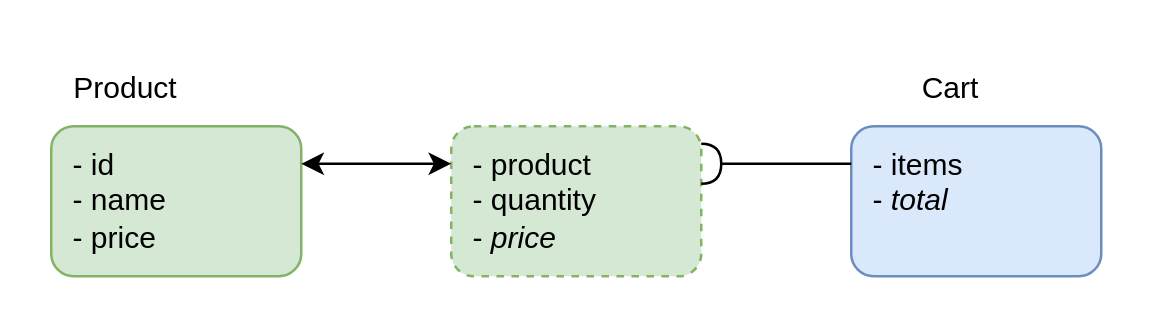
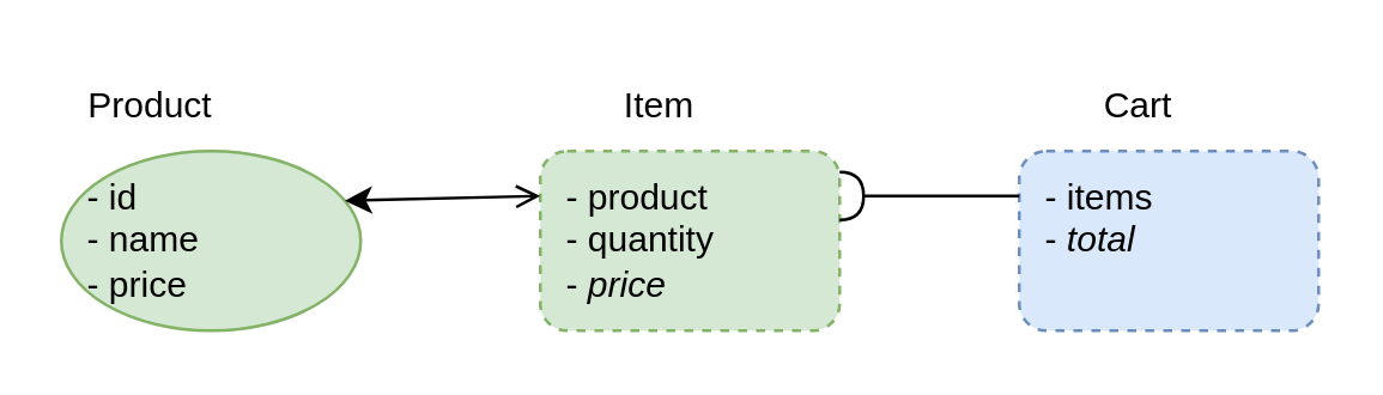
  <mxCell id="0" />
  <mxCell id="1" parent="0" />
- <mxCell id="2" value="- id&lt;div&gt;- name&lt;/div&gt;&lt;div style=&quot;&quot;&gt;- price&lt;/div&gt;" style="rounded=1;whiteSpace=wrap;html=1;align=left;spacingLeft=7;verticalAlign=top;spacingTop=2;fillColor=#d5e8d4;strokeColor=#82b366;" vertex="1" parent="1"><mxGeometry x="20" y="50" width="100" height="60" as="geometry" /></mxCell>
+ <mxCell id="2" value="- id&lt;div&gt;- name&lt;/div&gt;&lt;div style=&quot;&quot;&gt;- price&lt;/div&gt;" style="ellipse;whiteSpace=wrap;html=1;align=left;spacingLeft=7;verticalAlign=top;spacingTop=2;fillColor=#d5e8d4;strokeColor=#82b366;" vertex="1" parent="1"><mxGeometry x="20" y="50" width="100" height="60" as="geometry" /></mxCell>
  <mxCell id="3" value="- product&lt;div&gt;- quantity&lt;/div&gt;&lt;div&gt;- &lt;i&gt;price&lt;/i&gt;&lt;/div&gt;" style="rounded=1;whiteSpace=wrap;html=1;align=left;spacingLeft=7;verticalAlign=top;spacingTop=2;fillColor=#d5e8d4;strokeColor=#82b366;dashed=1;" vertex="1" parent="1"><mxGeometry x="180" y="50" width="100" height="60" as="geometry" /></mxCell>
- <mxCell id="4" value="- items&lt;div&gt;- &lt;i&gt;total&lt;/i&gt;&lt;/div&gt;" style="rounded=1;whiteSpace=wrap;html=1;align=left;spacingLeft=7;verticalAlign=top;spacingTop=2;fillColor=#dae8fc;strokeColor=#6c8ebf;" vertex="1" parent="1"><mxGeometry x="340" y="50" width="100" height="60" as="geometry" /></mxCell>
- <mxCell id="5" value="" style="endArrow=classic;startArrow=classic;html=1;rounded=0;exitX=1;exitY=0.25;exitDx=0;exitDy=0;entryX=0;entryY=0.25;entryDx=0;entryDy=0;" edge="1" parent="1" source="2" target="3"><mxGeometry width="50" height="50" relative="1" as="geometry"><mxPoint x="270" y="90" as="sourcePoint" /><mxPoint x="320" y="40" as="targetPoint" /></mxGeometry></mxCell>
+ <mxCell id="4" value="- items&lt;div&gt;- &lt;i&gt;total&lt;/i&gt;&lt;/div&gt;" style="rounded=1;whiteSpace=wrap;html=1;align=left;spacingLeft=7;verticalAlign=top;spacingTop=2;fillColor=#dae8fc;strokeColor=#6c8ebf;dashed=1;" vertex="1" parent="1"><mxGeometry x="340" y="50" width="100" height="60" as="geometry" /></mxCell>
+ <mxCell id="5" value="" style="endArrow=open;startArrow=classic;html=1;rounded=0;exitX=1;exitY=0.25;exitDx=0;exitDy=0;entryX=0;entryY=0.25;entryDx=0;entryDy=0;" edge="1" parent="1" source="2" target="3"><mxGeometry width="50" height="50" relative="1" as="geometry"><mxPoint x="270" y="90" as="sourcePoint" /><mxPoint x="320" y="40" as="targetPoint" /></mxGeometry></mxCell>
  <mxCell id="6" value="" style="endArrow=none;startArrow=halfCircle;html=1;rounded=0;exitX=1;exitY=0.25;exitDx=0;exitDy=0;entryX=0;entryY=0.25;entryDx=0;entryDy=0;startFill=0;" edge="1" parent="1" source="3" target="4"><mxGeometry width="50" height="50" relative="1" as="geometry"><mxPoint x="280" y="70" as="sourcePoint" /><mxPoint x="340" y="70" as="targetPoint" /></mxGeometry></mxCell>
  <mxCell id="7" value="Product" style="text;html=1;align=center;verticalAlign=middle;whiteSpace=wrap;rounded=0;" vertex="1" parent="1"><mxGeometry x="20" y="20" width="60" height="30" as="geometry" /></mxCell>
+ <mxCell id="8" value="Item" style="text;html=1;align=center;verticalAlign=middle;whiteSpace=wrap;rounded=0;" vertex="1" parent="1"><mxGeometry x="190" y="20" width="60" height="30" as="geometry" /></mxCell>
  <mxCell id="9" value="Cart" style="text;html=1;align=center;verticalAlign=middle;whiteSpace=wrap;rounded=0;" vertex="1" parent="1"><mxGeometry x="350" y="20" width="60" height="30" as="geometry" /></mxCell>
